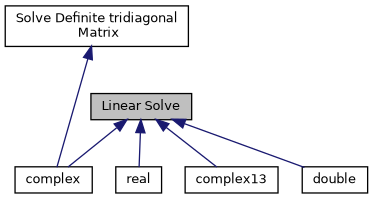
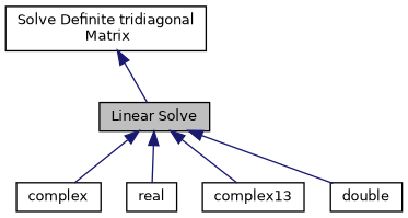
  digraph {
    fontname="DejaVu Sans"
    rankdir=TB
    node [color=black fillcolor=white fontname="DejaVu Sans" fontsize=10 shape=record style=filled]
    edge [color=midnightblue dir=back fontname="DejaVu Sans" fontsize=10 labelfontname=Helvetica labelfontsize=10 shape=plaintext style=solid]
    n1 [fillcolor=grey75 fontcolor=black height=0.2 label="Linear Solve" width=0.4]
    n2 [height=0.2 label=complex width=0.4]
    n3 [height=0.2 label=real width=0.4]
    n4 [height=0.2 label=complex13 width=0.4]
    n5 [height=0.2 label=double width=0.4]
    n6 [height=0.2 label="Solve Definite tridiagonal\l Matrix" width=0.4]
    n1 -> n2
    n1 -> n3
    n1 -> n4
    n1 -> n5
-   n6 -> n2
+   n6 -> n1
  }
